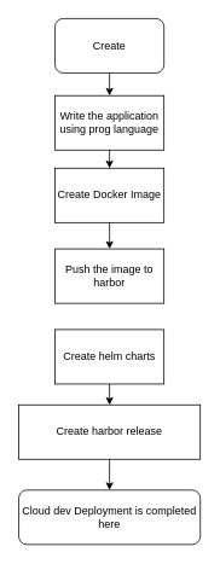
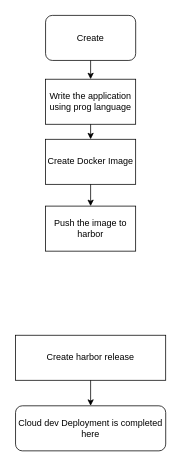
  <mxCell id="0" />
  <mxCell id="1" parent="0" />
  <mxCell id="2" value="Create" style="rounded=1;whiteSpace=wrap;html=1;" vertex="1" parent="1"><mxGeometry x="60" width="120" height="60" as="geometry" y="20" /></mxCell>
  <mxCell id="3" value="Write the application using prog language" style="rounded=0;whiteSpace=wrap;html=1;" vertex="1" parent="1"><mxGeometry x="60" y="105" width="120" height="60" as="geometry" /></mxCell>
  <mxCell id="4" value="Create Docker Image" style="rounded=0;whiteSpace=wrap;html=1;" vertex="1" parent="1"><mxGeometry x="60" y="185" width="120" height="60" as="geometry" /></mxCell>
  <mxCell id="5" value="Push the image to harbor" style="rounded=0;whiteSpace=wrap;html=1;" vertex="1" parent="1"><mxGeometry x="60" y="274" width="120" height="60" as="geometry" /></mxCell>
- <mxCell id="6" value="Create helm charts" style="rounded=0;whiteSpace=wrap;html=1;" vertex="1" parent="1"><mxGeometry x="60" y="363" width="120" height="60" as="geometry" /></mxCell>
  <mxCell id="7" value="Create harbor release" style="rounded=0;whiteSpace=wrap;html=1;" vertex="1" parent="1"><mxGeometry x="20" y="446" width="200" height="60" as="geometry" /></mxCell>
  <mxCell id="8" value="Cloud dev Deployment is completed here" style="rounded=1;whiteSpace=wrap;html=1;" vertex="1" parent="1"><mxGeometry x="20" y="540" width="200" height="60" as="geometry" /></mxCell>
  <mxCell id="9" value="" style="endArrow=classic;html=1;entryX=0.5;entryY=0;entryDx=0;entryDy=0;" edge="1" parent="1" source="7" target="8"><mxGeometry width="50" height="50" relative="1" as="geometry"><mxPoint x="95" y="1070" as="sourcePoint" /><mxPoint x="145" y="620" as="targetPoint" /></mxGeometry></mxCell>
- <mxCell id="10" value="" style="endArrow=classic;html=1;exitX=0.5;exitY=1;exitDx=0;exitDy=0;entryX=0.5;entryY=0;entryDx=0;entryDy=0;" edge="1" parent="1" source="6" target="7"><mxGeometry width="50" height="50" relative="1" as="geometry"><mxPoint x="95" y="1070" as="sourcePoint" /><mxPoint x="145" y="1020" as="targetPoint" /></mxGeometry></mxCell>
  <mxCell id="11" value="" style="endArrow=classic;html=1;exitX=0.5;exitY=1;exitDx=0;exitDy=0;entryX=0.5;entryY=0;entryDx=0;entryDy=0;" edge="1" parent="1" source="4" target="5"><mxGeometry width="50" height="50" relative="1" as="geometry"><mxPoint x="320" y="534" as="sourcePoint" /><mxPoint x="320" y="563" as="targetPoint" /></mxGeometry></mxCell>
  <mxCell id="12" value="" style="endArrow=classic;html=1;exitX=0.5;exitY=1;exitDx=0;exitDy=0;entryX=0.5;entryY=0;entryDx=0;entryDy=0;" edge="1" parent="1" source="3" target="4"><mxGeometry width="50" height="50" relative="1" as="geometry"><mxPoint x="320" y="445" as="sourcePoint" /><mxPoint x="320" y="474" as="targetPoint" /></mxGeometry></mxCell>
  <mxCell id="13" value="" style="endArrow=classic;html=1;exitX=0.5;exitY=1;exitDx=0;exitDy=0;entryX=0.5;entryY=0;entryDx=0;entryDy=0;" edge="1" parent="1" source="2" target="3"><mxGeometry width="50" height="50" relative="1" as="geometry"><mxPoint x="320" y="445" as="sourcePoint" /><mxPoint x="320" y="474" as="targetPoint" /></mxGeometry></mxCell>
